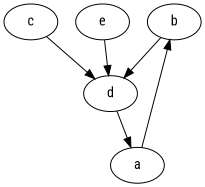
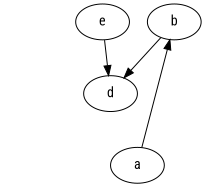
  digraph {
    fontname="Roboto Condensed"
    node [alive=y fontname="Roboto Condensed" type=B]
    edge [fontname="Roboto Condensed"]
    b
    a [type=P]
    d [gc=n]
-   c [type=C]
    e [rooted=y type=P]
    b -> d
    a -> b
-   d -> a
-   c -> d
    e -> d
  }
